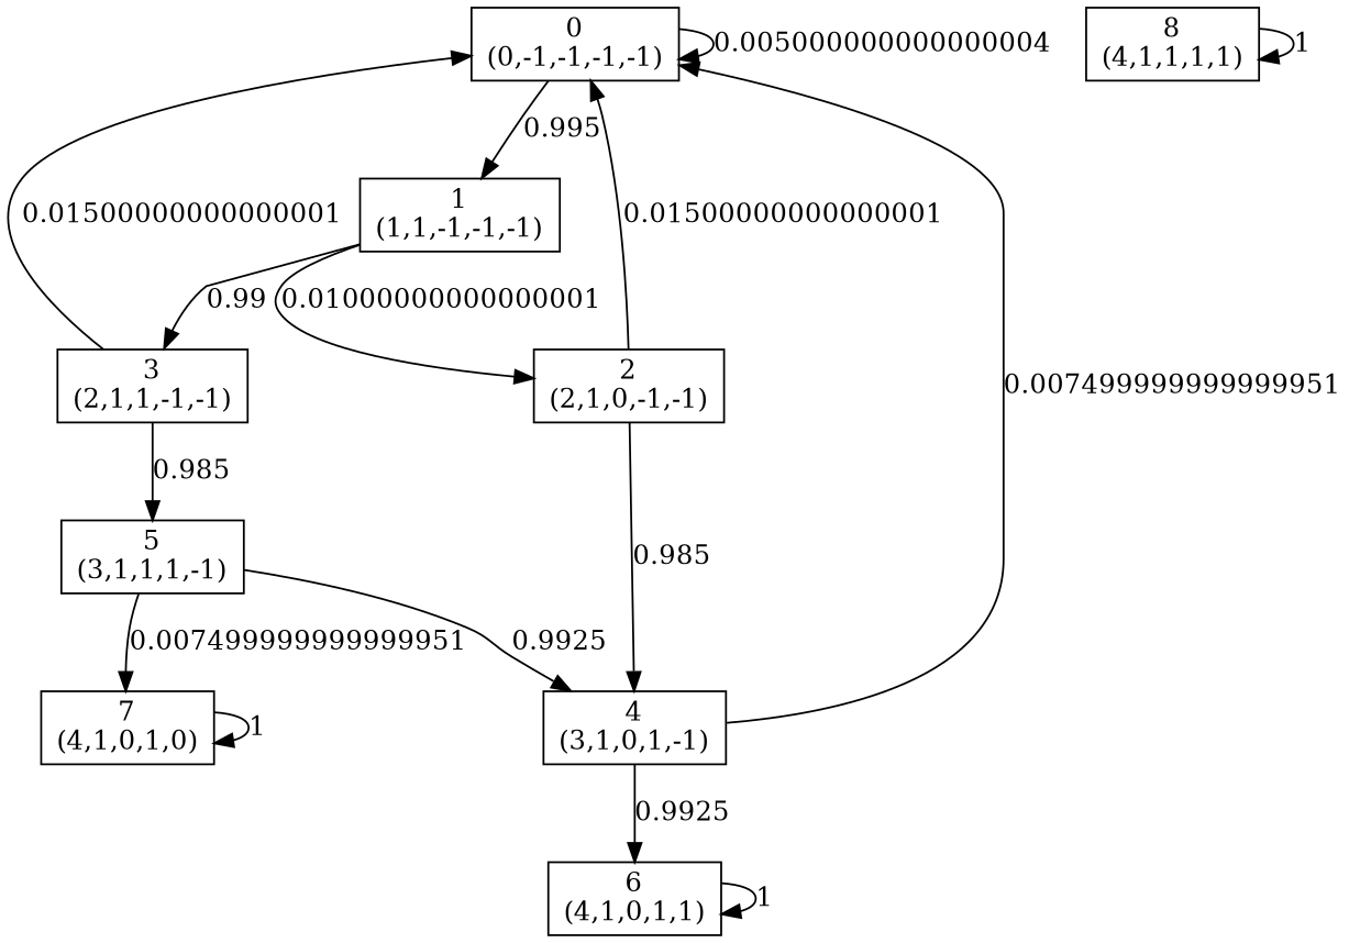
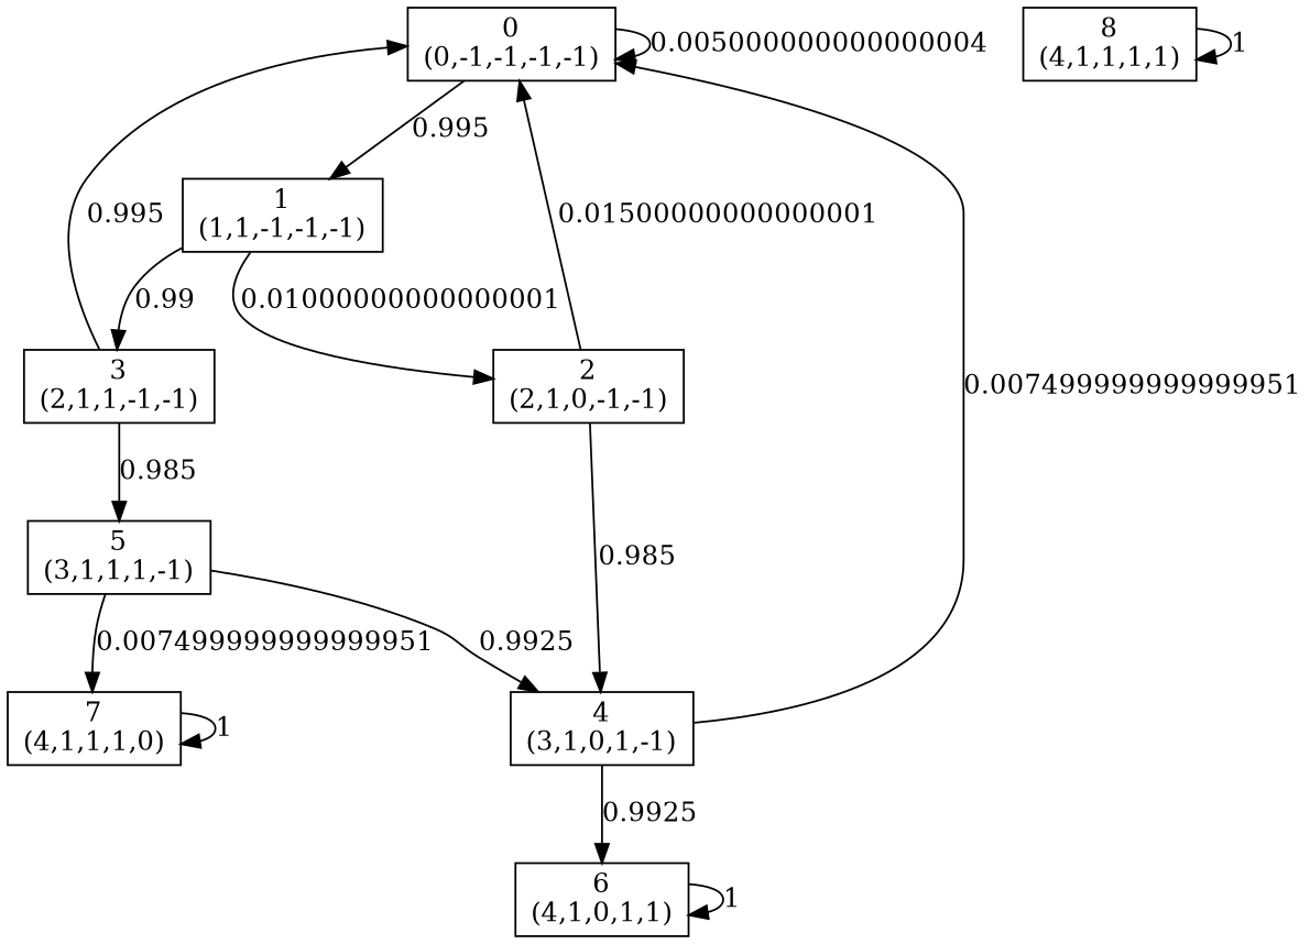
  digraph {
    node [shape=box]
    n1 [label="0\n(0,-1,-1,-1,-1)"]
    n2 [label="1\n(1,1,-1,-1,-1)"]
    n3 [label="2\n(2,1,0,-1,-1)"]
    n4 [label="3\n(2,1,1,-1,-1)"]
    n5 [label="4\n(3,1,0,1,-1)"]
    n6 [label="5\n(3,1,1,1,-1)"]
    n7 [label="6\n(4,1,0,1,1)"]
-   n8 [label="7\n(4,1,0,1,0)"]
+   n8 [label="7\n(4,1,1,1,0)"]
    n9 [label="8\n(4,1,1,1,1)"]
    n1 -> n1 [label=0.005000000000000004]
    n1 -> n2 [label=0.995]
    n2 -> n3 [label=0.01000000000000001]
    n2 -> n4 [label=0.99]
    n3 -> n1 [label=0.01500000000000001]
    n3 -> n5 [label=0.985]
-   n4 -> n1 [label=0.01500000000000001]
+   n4 -> n1 [label=0.995]
    n4 -> n6 [label=0.985]
    n5 -> n1 [label=0.007499999999999951]
    n5 -> n7 [label=0.9925]
    n6 -> n5 [label=0.9925]
    n6 -> n8 [label=0.007499999999999951]
    n7 -> n7 [label=1]
    n8 -> n8 [label=1]
    n9 -> n9 [label=1]
  }
